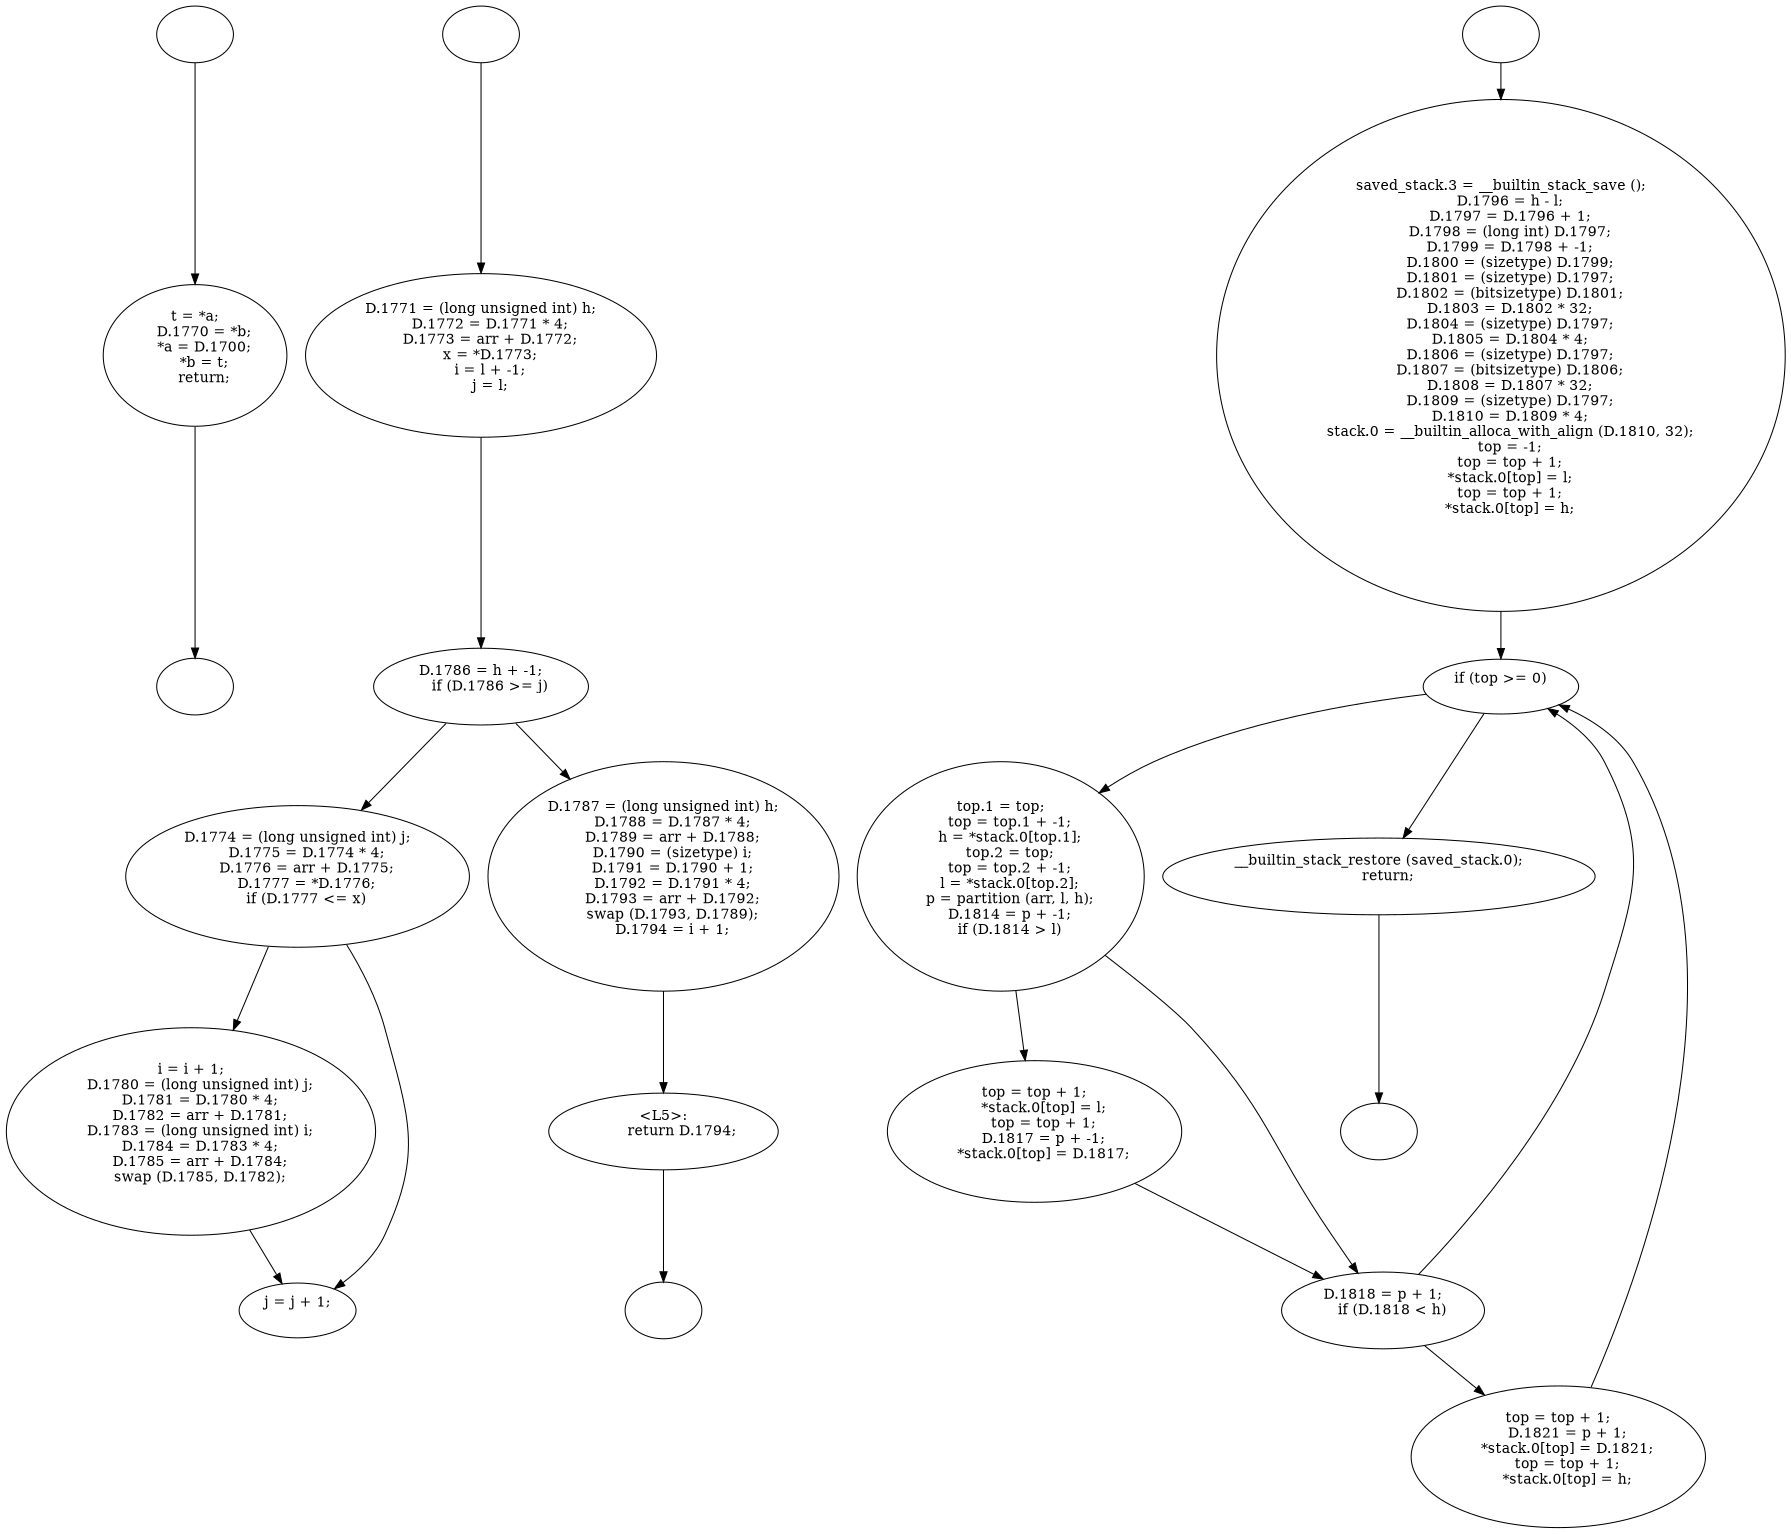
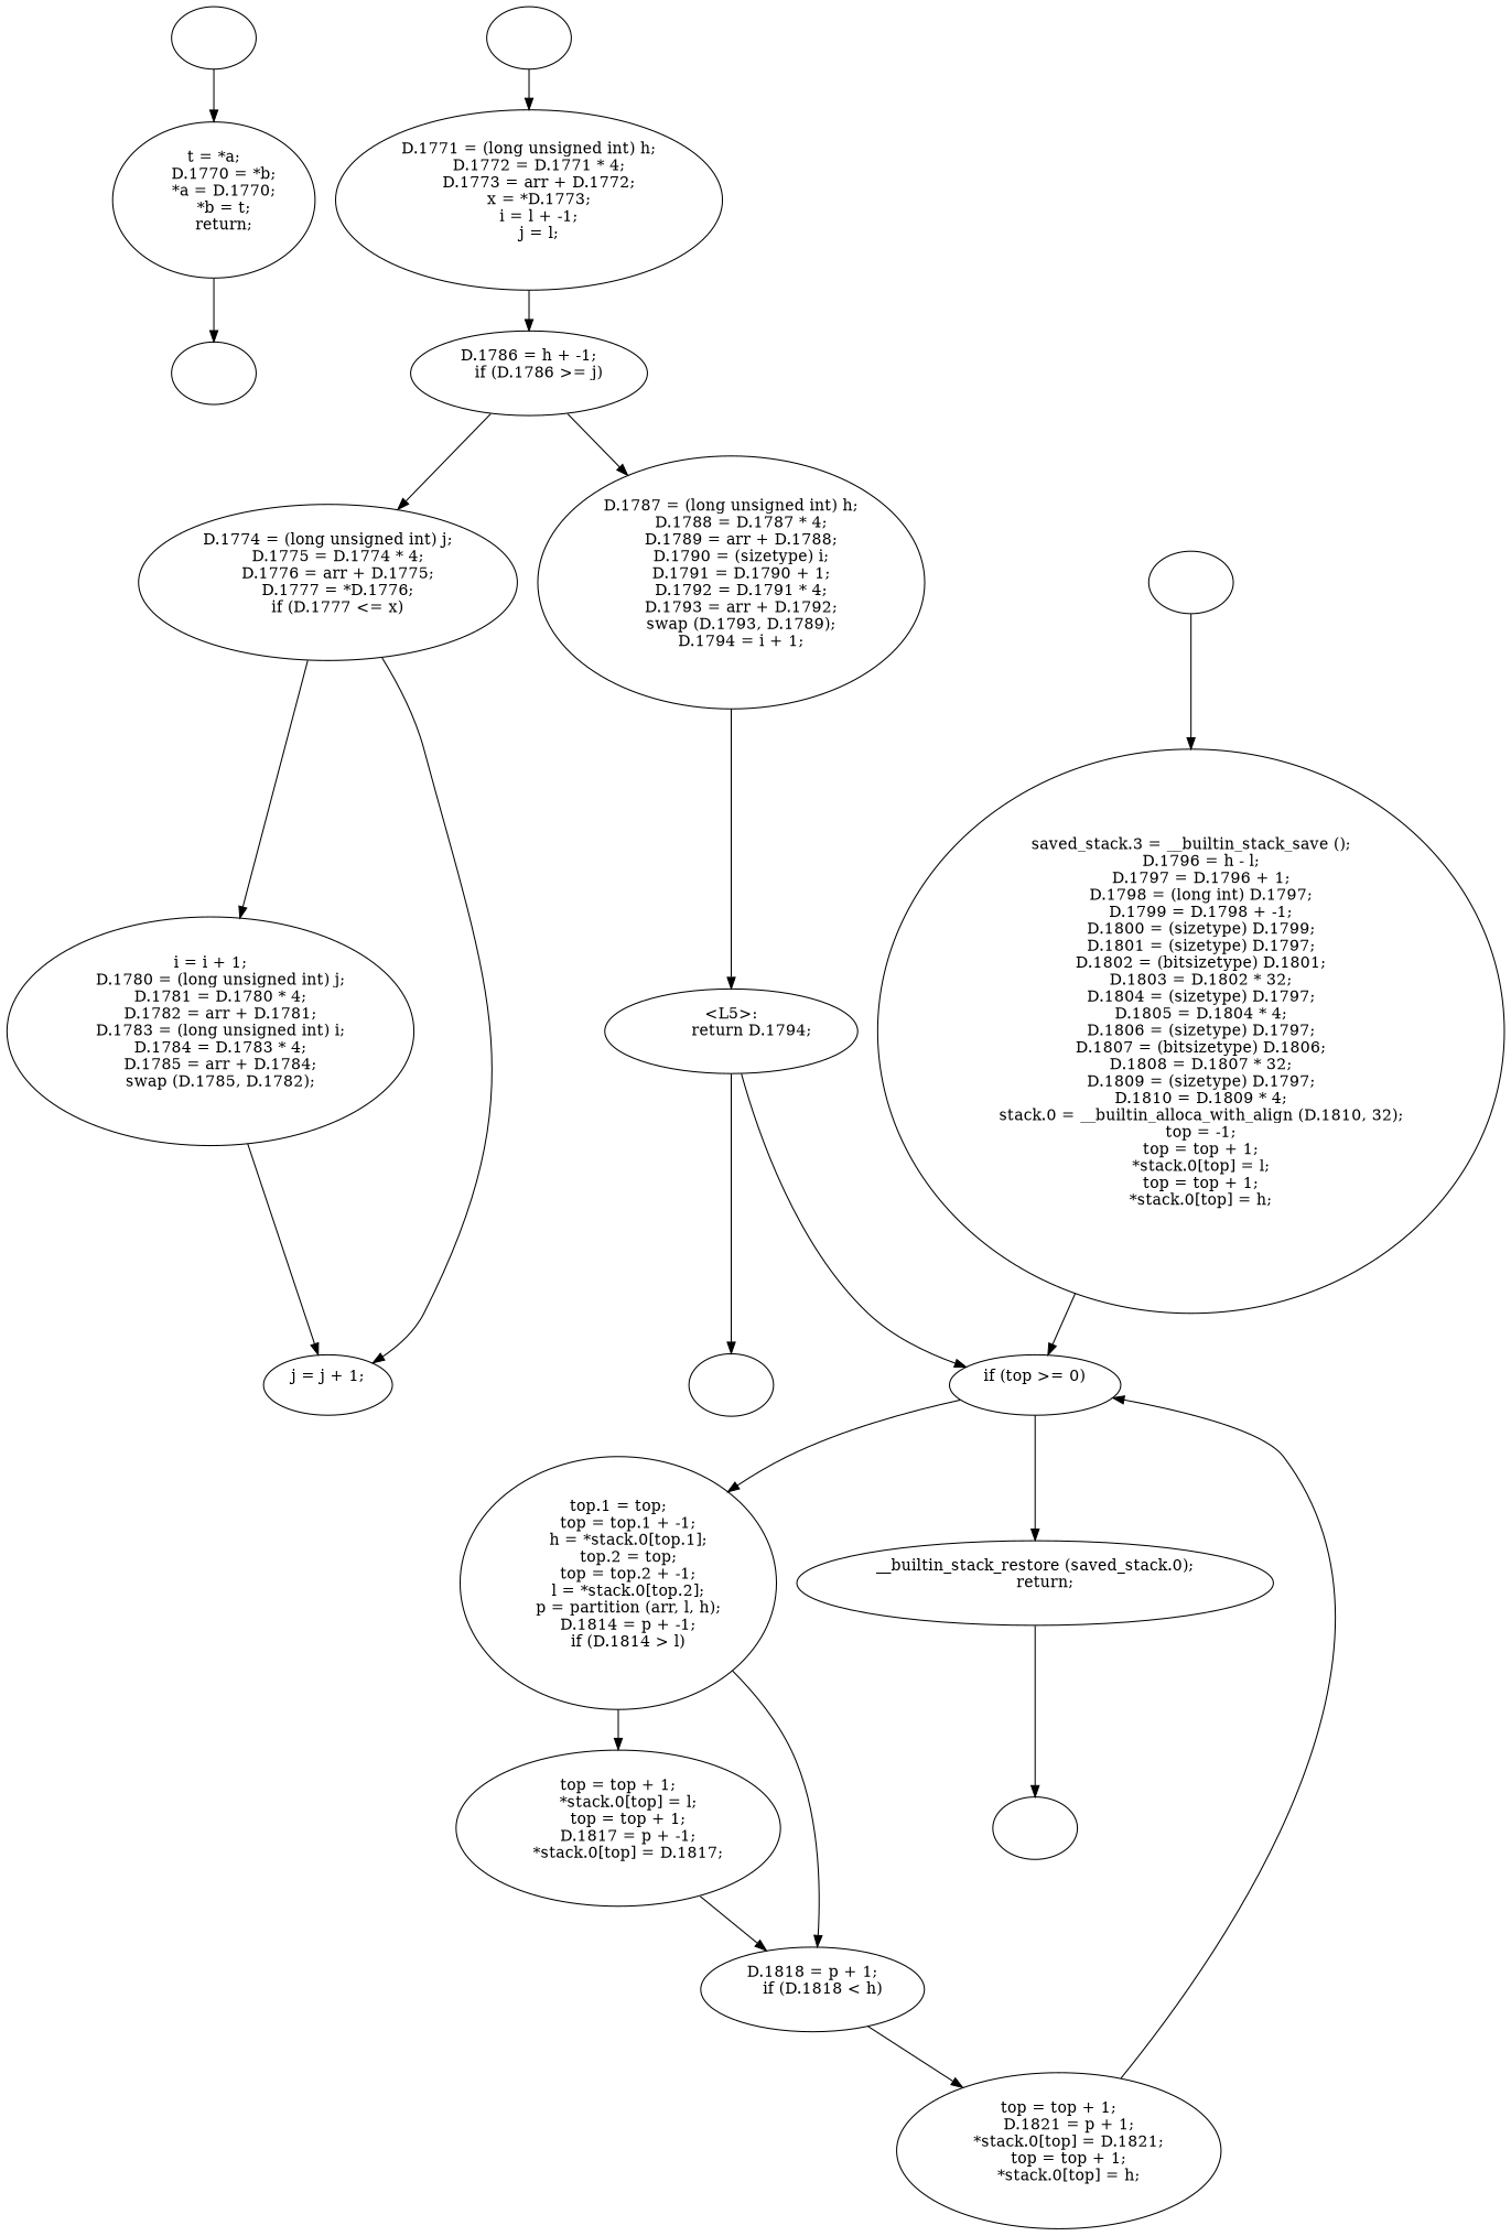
  digraph {
    n1 [label="\n        "]
-   n2 [label="t = *a;\n    D.1770 = *b;\n    *a = D.1700;\n    *b = t;\n    return;\n    "]
+   n2 [label="t = *a;\n    D.1770 = *b;\n    *a = D.1770;\n    *b = t;\n    return;\n    "]
    n3 [label="\n        "]
    n4 [label="\n        "]
    n5 [label="D.1771 = (long unsigned int) h;\n    D.1772 = D.1771 * 4;\n    D.1773 = arr + D.1772;\n    x = *D.1773;\n    i = l + -1;\n    j = l;\n    "]
    n6 [label="D.1786 = h + -1;\n    if (D.1786 >= j)\n        "]
    n7 [label="D.1774 = (long unsigned int) j;\n    D.1775 = D.1774 * 4;\n    D.1776 = arr + D.1775;\n    D.1777 = *D.1776;\n    if (D.1777 <= x)\n        "]
    n8 [label="D.1787 = (long unsigned int) h;\n    D.1788 = D.1787 * 4;\n    D.1789 = arr + D.1788;\n    D.1790 = (sizetype) i;\n    D.1791 = D.1790 + 1;\n    D.1792 = D.1791 * 4;\n    D.1793 = arr + D.1792;\n    swap (D.1793, D.1789);\n    D.1794 = i + 1;\n    "]
    n9 [label="i = i + 1;\n    D.1780 = (long unsigned int) j;\n    D.1781 = D.1780 * 4;\n    D.1782 = arr + D.1781;\n    D.1783 = (long unsigned int) i;\n    D.1784 = D.1783 * 4;\n    D.1785 = arr + D.1784;\n    swap (D.1785, D.1782);\n    "]
    n10 [label="j = j + 1;\n    "]
    n11 [label="<L5>:\n        return D.1794;\n    "]
    n12 [label="\n        "]
    n13 [label="\n        "]
    n14 [label="saved_stack.3 = __builtin_stack_save ();\n    D.1796 = h - l;\n    D.1797 = D.1796 + 1;\n    D.1798 = (long int) D.1797;\n    D.1799 = D.1798 + -1;\n    D.1800 = (sizetype) D.1799;\n    D.1801 = (sizetype) D.1797;\n    D.1802 = (bitsizetype) D.1801;\n    D.1803 = D.1802 * 32;\n    D.1804 = (sizetype) D.1797;\n    D.1805 = D.1804 * 4;\n    D.1806 = (sizetype) D.1797;\n    D.1807 = (bitsizetype) D.1806;\n    D.1808 = D.1807 * 32;\n    D.1809 = (sizetype) D.1797;\n    D.1810 = D.1809 * 4;\n    stack.0 = __builtin_alloca_with_align (D.1810, 32);\n    top = -1;\n    top = top + 1;\n    *stack.0[top] = l;\n    top = top + 1;\n    *stack.0[top] = h;\n    "]
    n15 [label="if (top >= 0)\n        "]
    n16 [label="top.1 = top;\n    top = top.1 + -1;\n    h = *stack.0[top.1];\n    top.2 = top;\n    top = top.2 + -1;\n    l = *stack.0[top.2];\n    p = partition (arr, l, h);\n    D.1814 = p + -1;\n    if (D.1814 > l)\n        "]
    n17 [label="__builtin_stack_restore (saved_stack.0);\n    return;\n    "]
    n18 [label="top = top + 1;\n    *stack.0[top] = l;\n    top = top + 1;\n    D.1817 = p + -1;\n    *stack.0[top] = D.1817;\n    "]
    n19 [label="D.1818 = p + 1;\n    if (D.1818 < h)\n        "]
    n20 [label="top = top + 1;\n    D.1821 = p + 1;\n    *stack.0[top] = D.1821;\n    top = top + 1;\n    *stack.0[top] = h;\n    "]
    n21 [label="\n        "]
    subgraph sub_1 {
      n1
      n2
      n3
    }
    subgraph sub_2 {
      n4
      n5
      n6
      n7
      n8
      n9
      n10
      n11
      n12
    }
    subgraph sub_3 {
      n13
      n14
      n15
      n16
      n17
      n18
      n19
      n20
      n21
    }
    n1 -> n2
    n2 -> n3
    n4 -> n5
    n5 -> n6
    n6 -> n7
    n6 -> n8
    n7 -> n9
    n7 -> n10
    n8 -> n11
    n9 -> n10
    n11 -> n12
    n13 -> n14
    n14 -> n15
    n15 -> n16
    n15 -> n17
    n16 -> n18
    n16 -> n19
    n17 -> n21
    n18 -> n19
-   n19 -> n15
+   n11 -> n15
    n19 -> n20
    n20 -> n15
  }
